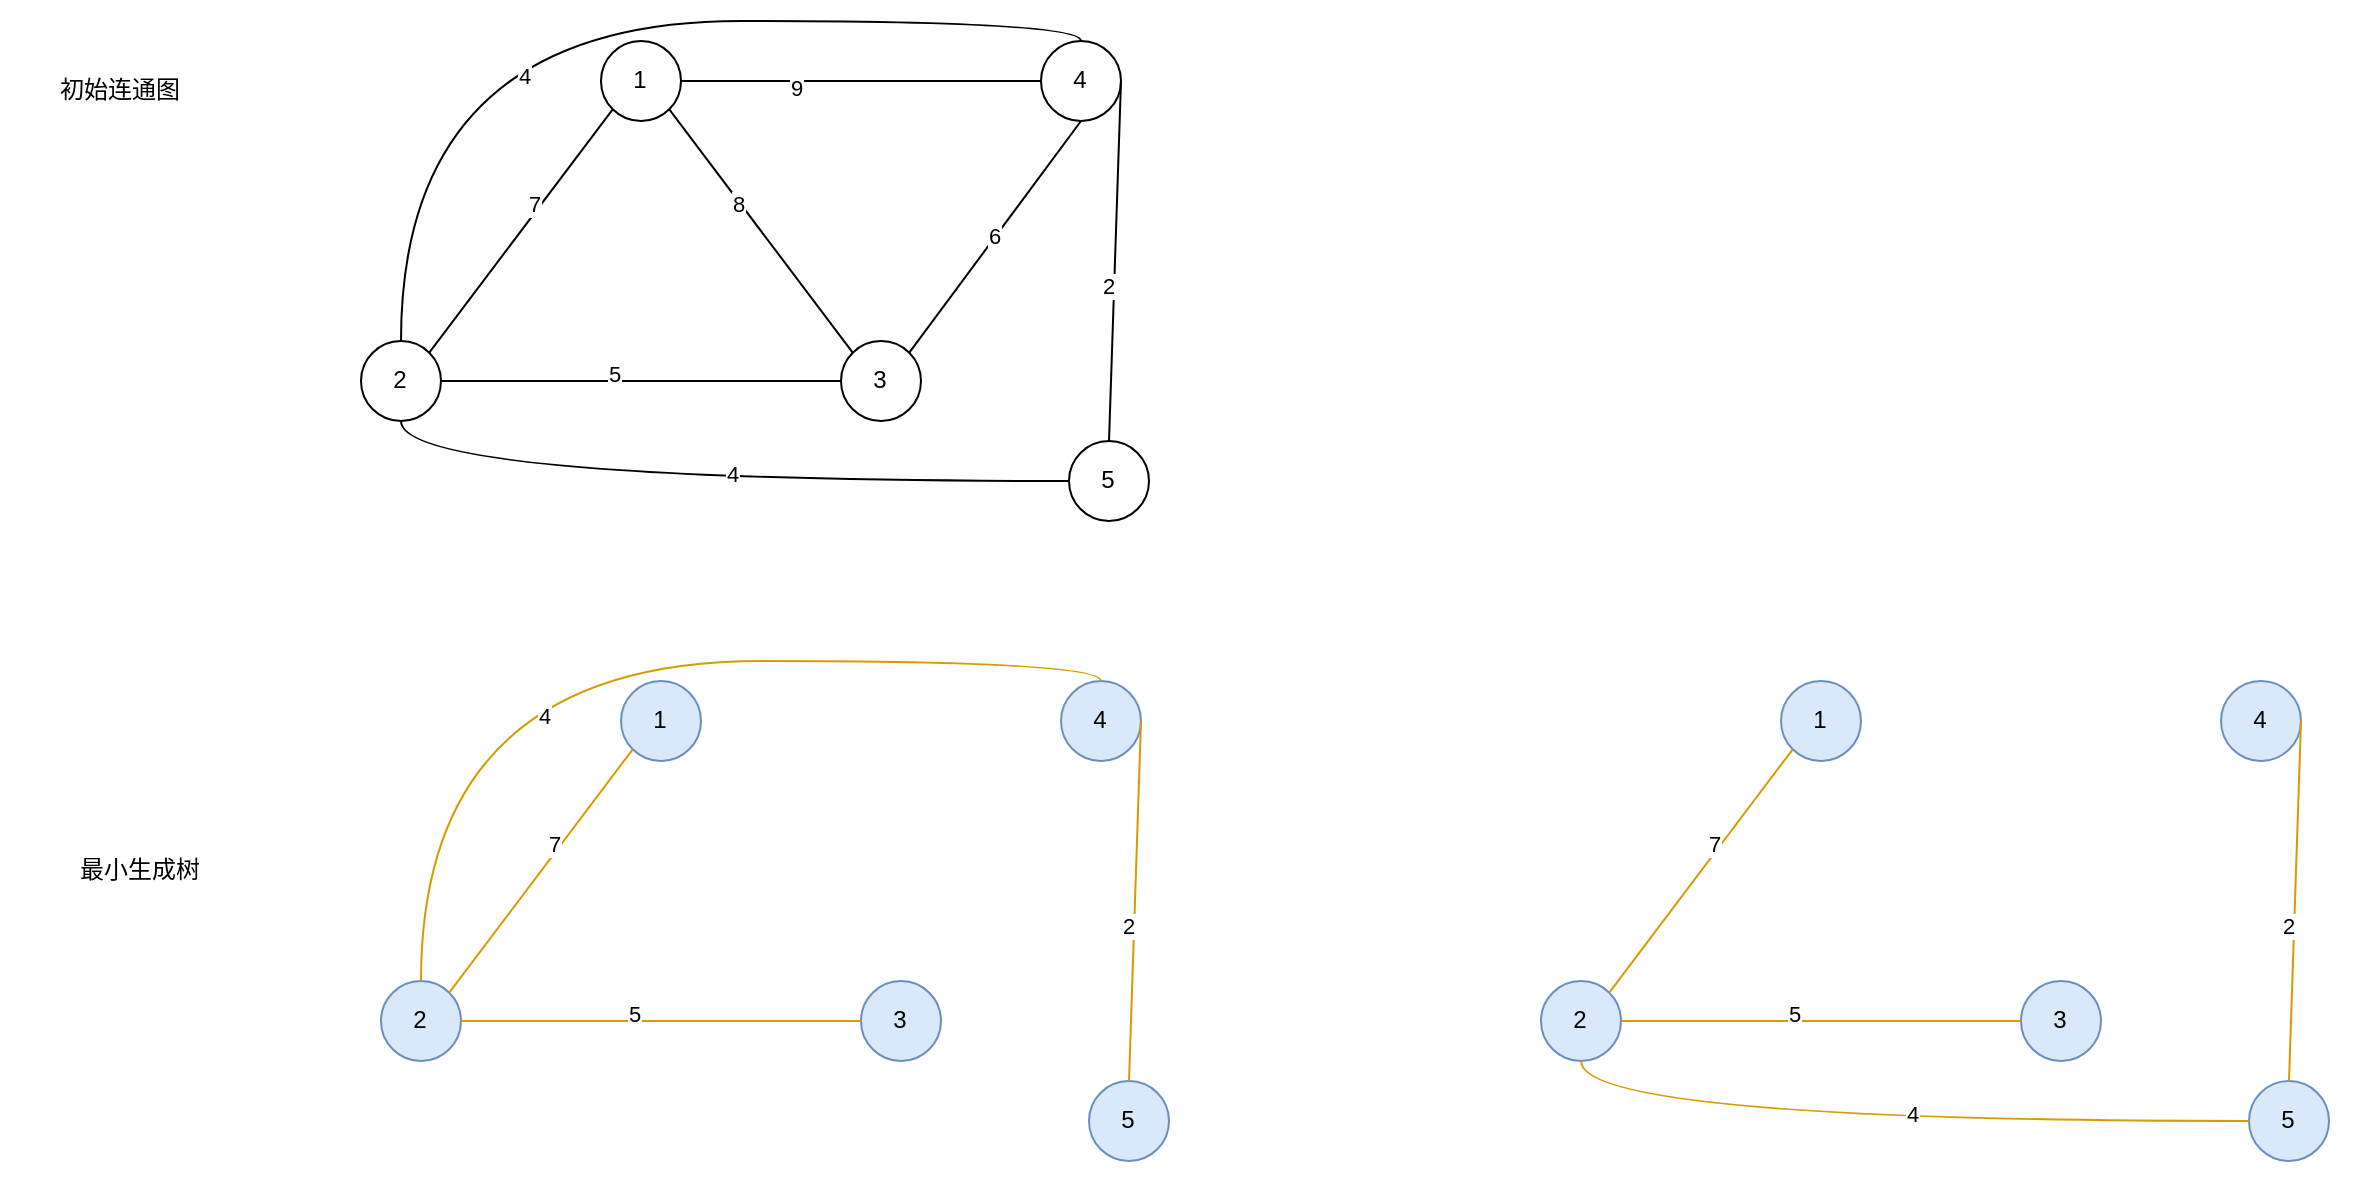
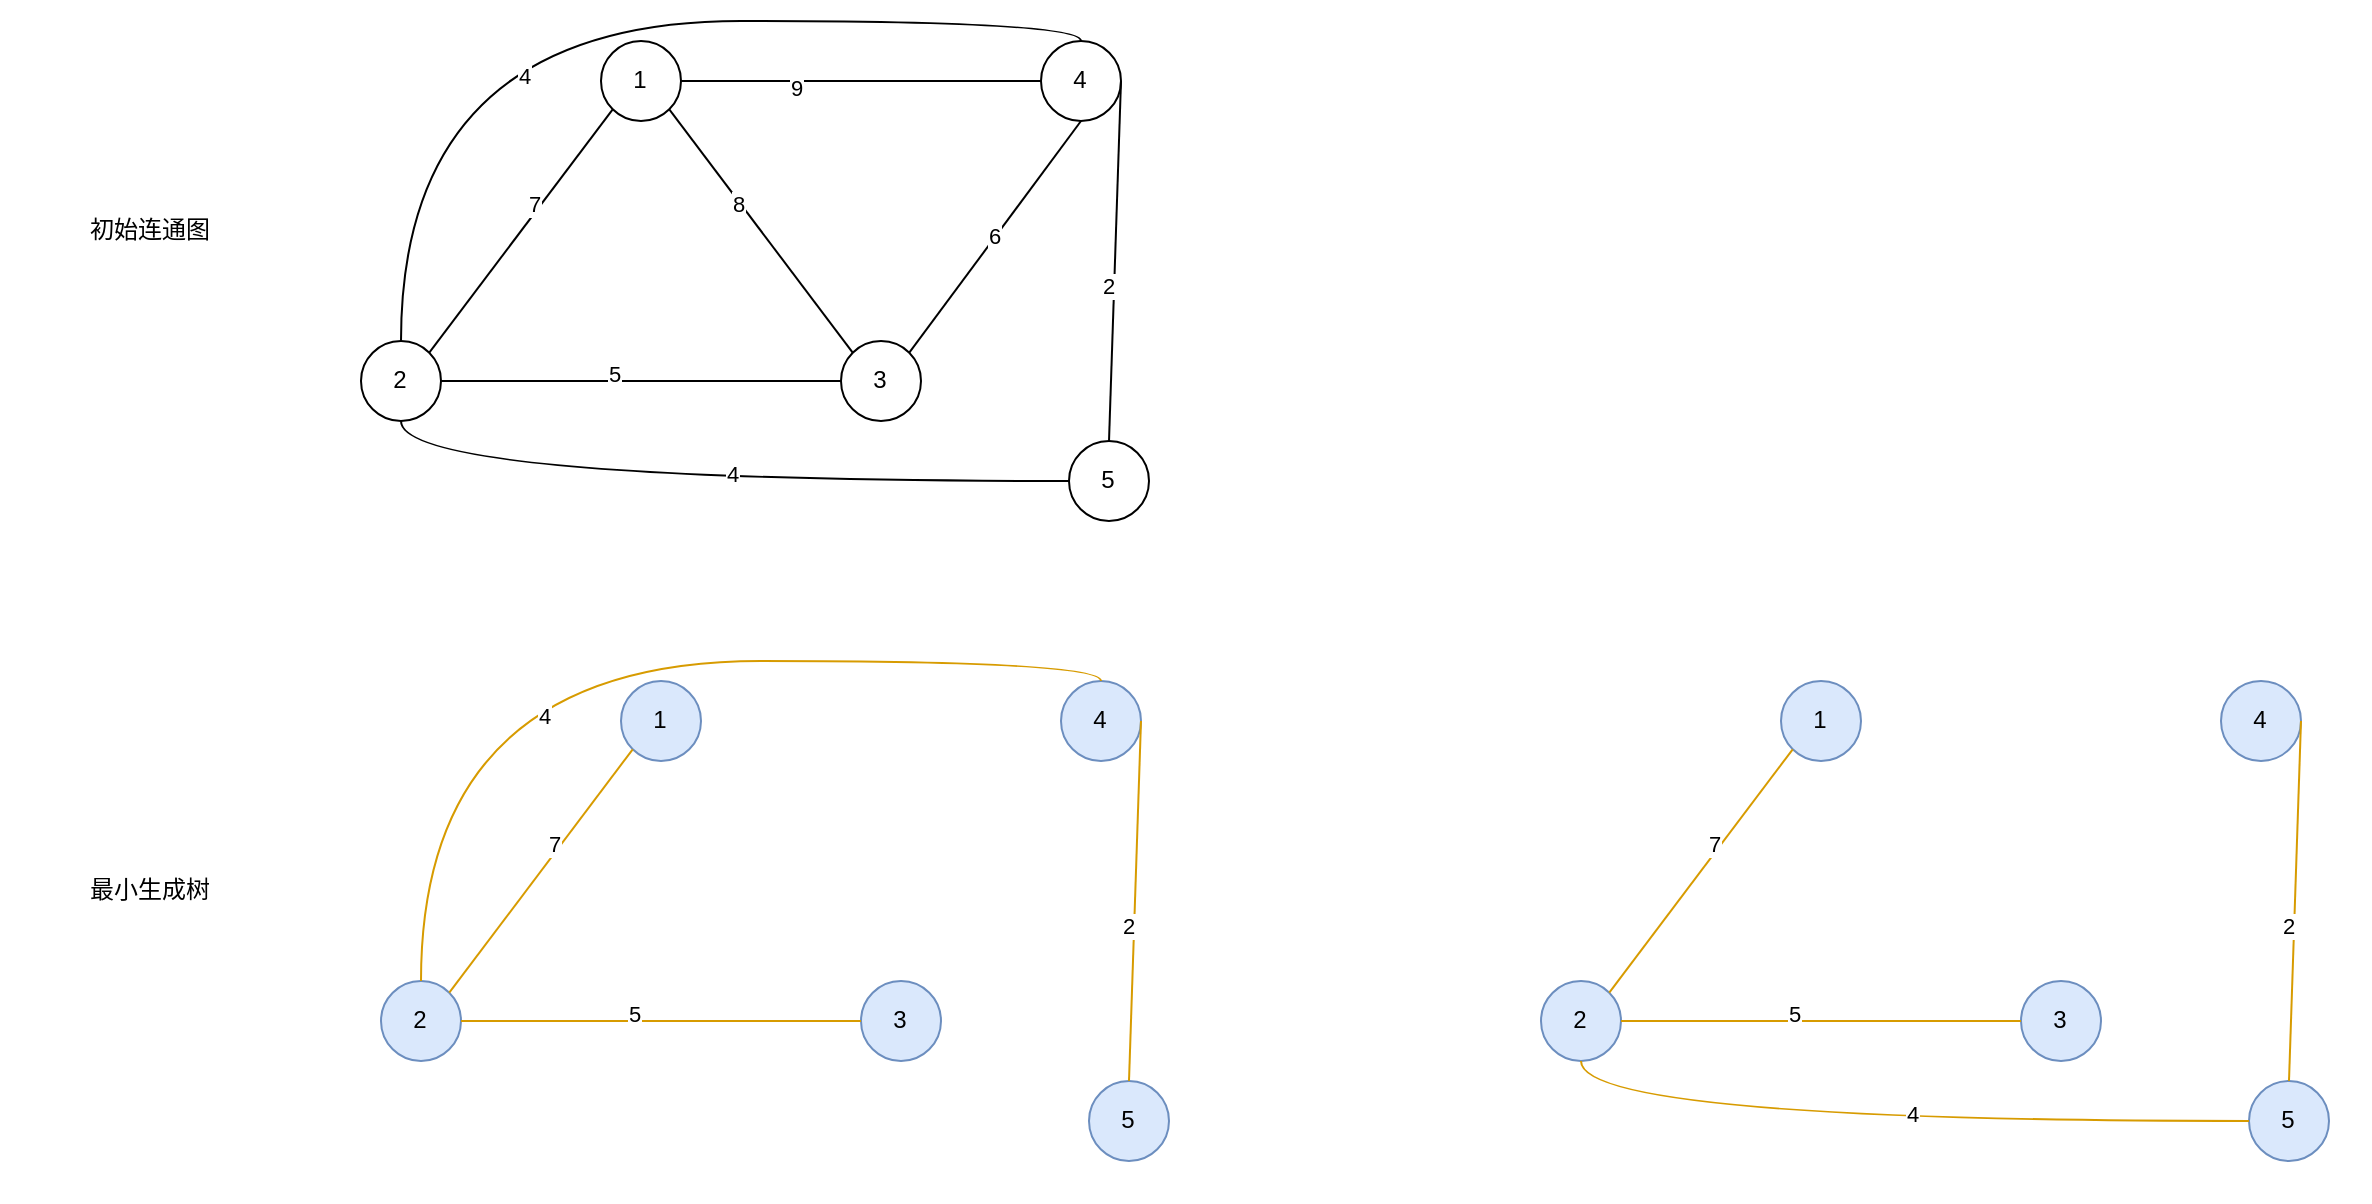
  <mxCell id="0" />
  <mxCell id="1" parent="0" />
  <mxCell id="2" style="rounded=0;orthogonalLoop=1;jettySize=auto;html=1;exitX=1;exitY=0.5;exitDx=0;exitDy=0;entryX=0;entryY=0.5;entryDx=0;entryDy=0;strokeColor=none;" edge="1" parent="1" source="3" target="4"><mxGeometry relative="1" as="geometry" /></mxCell>
  <mxCell id="3" value="1" style="ellipse;whiteSpace=wrap;html=1;aspect=fixed;" vertex="1" parent="1"><mxGeometry x="300" y="20" width="40" height="40" as="geometry" /></mxCell>
  <mxCell id="4" value="4" style="ellipse;whiteSpace=wrap;html=1;aspect=fixed;" vertex="1" parent="1"><mxGeometry x="520" y="20" width="40" height="40" as="geometry" /></mxCell>
  <mxCell id="5" value="2" style="ellipse;whiteSpace=wrap;html=1;aspect=fixed;" vertex="1" parent="1"><mxGeometry x="180" y="170" width="40" height="40" as="geometry" /></mxCell>
  <mxCell id="6" value="3" style="ellipse;whiteSpace=wrap;html=1;aspect=fixed;" vertex="1" parent="1"><mxGeometry x="420" y="170" width="40" height="40" as="geometry" /></mxCell>
  <mxCell id="7" value="5" style="ellipse;whiteSpace=wrap;html=1;aspect=fixed;" vertex="1" parent="1"><mxGeometry x="534" y="220" width="40" height="40" as="geometry" /></mxCell>
  <mxCell id="8" value="" style="endArrow=none;html=1;rounded=0;exitX=1;exitY=0.5;exitDx=0;exitDy=0;entryX=0;entryY=0.5;entryDx=0;entryDy=0;" edge="1" parent="1" source="3" target="4"><mxGeometry width="50" height="50" relative="1" as="geometry"><mxPoint x="380" y="90" as="sourcePoint" /><mxPoint x="430" y="40" as="targetPoint" /></mxGeometry></mxCell>
  <mxCell id="9" value="9" style="edgeLabel;html=1;align=center;verticalAlign=middle;resizable=0;points=[];" vertex="1" connectable="0" parent="8"><mxGeometry x="-0.367" y="-3" relative="1" as="geometry"><mxPoint as="offset" /></mxGeometry></mxCell>
  <mxCell id="10" value="" style="endArrow=none;html=1;rounded=0;exitX=1;exitY=0.5;exitDx=0;exitDy=0;entryX=0;entryY=0.5;entryDx=0;entryDy=0;" edge="1" parent="1" source="5" target="6"><mxGeometry width="50" height="50" relative="1" as="geometry"><mxPoint x="350" y="50" as="sourcePoint" /><mxPoint x="530" y="50" as="targetPoint" /></mxGeometry></mxCell>
  <mxCell id="11" value="5" style="edgeLabel;html=1;align=center;verticalAlign=middle;resizable=0;points=[];" vertex="1" connectable="0" parent="10"><mxGeometry x="-0.14" y="4" relative="1" as="geometry"><mxPoint as="offset" /></mxGeometry></mxCell>
  <mxCell id="12" value="" style="endArrow=none;html=1;rounded=0;exitX=0;exitY=1;exitDx=0;exitDy=0;entryX=1;entryY=0;entryDx=0;entryDy=0;" edge="1" parent="1" source="3" target="5"><mxGeometry width="50" height="50" relative="1" as="geometry"><mxPoint x="230" y="200" as="sourcePoint" /><mxPoint x="430" y="200" as="targetPoint" /></mxGeometry></mxCell>
  <mxCell id="13" value="7" style="edgeLabel;html=1;align=center;verticalAlign=middle;resizable=0;points=[];" vertex="1" connectable="0" parent="12"><mxGeometry x="-0.184" y="-3" relative="1" as="geometry"><mxPoint as="offset" /></mxGeometry></mxCell>
  <mxCell id="14" value="" style="endArrow=none;html=1;rounded=0;exitX=0.5;exitY=1;exitDx=0;exitDy=0;entryX=1;entryY=0;entryDx=0;entryDy=0;" edge="1" parent="1" source="4" target="6"><mxGeometry width="50" height="50" relative="1" as="geometry"><mxPoint x="240" y="210" as="sourcePoint" /><mxPoint x="440" y="210" as="targetPoint" /></mxGeometry></mxCell>
  <mxCell id="15" value="6" style="edgeLabel;html=1;align=center;verticalAlign=middle;resizable=0;points=[];" vertex="1" connectable="0" parent="14"><mxGeometry x="-0.01" y="-1" relative="1" as="geometry"><mxPoint y="1" as="offset" /></mxGeometry></mxCell>
  <mxCell id="16" value="" style="endArrow=none;html=1;rounded=0;exitX=0.5;exitY=0;exitDx=0;exitDy=0;entryX=0.5;entryY=0;entryDx=0;entryDy=0;edgeStyle=orthogonalEdgeStyle;curved=1;" edge="1" parent="1" source="5" target="4"><mxGeometry width="50" height="50" relative="1" as="geometry"><mxPoint x="230" y="200" as="sourcePoint" /><mxPoint x="430" y="200" as="targetPoint" /></mxGeometry></mxCell>
  <mxCell id="17" value="4" style="edgeLabel;html=1;align=center;verticalAlign=middle;resizable=0;points=[];" vertex="1" connectable="0" parent="16"><mxGeometry x="-0.133" y="-27" relative="1" as="geometry"><mxPoint as="offset" /></mxGeometry></mxCell>
  <mxCell id="18" value="" style="endArrow=none;html=1;rounded=0;exitX=0.5;exitY=1;exitDx=0;exitDy=0;entryX=0;entryY=0.5;entryDx=0;entryDy=0;edgeStyle=orthogonalEdgeStyle;curved=1;" edge="1" parent="1" source="5" target="7"><mxGeometry width="50" height="50" relative="1" as="geometry"><mxPoint x="210" y="180" as="sourcePoint" /><mxPoint x="550" y="30" as="targetPoint" /></mxGeometry></mxCell>
  <mxCell id="19" value="4" style="edgeLabel;html=1;align=center;verticalAlign=middle;resizable=0;points=[];" vertex="1" connectable="0" parent="18"><mxGeometry x="0.071" y="4" relative="1" as="geometry"><mxPoint as="offset" /></mxGeometry></mxCell>
  <mxCell id="20" value="" style="endArrow=none;html=1;rounded=0;entryX=1;entryY=0.5;entryDx=0;entryDy=0;exitX=0.5;exitY=0;exitDx=0;exitDy=0;" edge="1" parent="1" source="7" target="4"><mxGeometry width="50" height="50" relative="1" as="geometry"><mxPoint x="640" y="190" as="sourcePoint" /><mxPoint x="690" y="140" as="targetPoint" /></mxGeometry></mxCell>
  <mxCell id="21" value="2" style="edgeLabel;html=1;align=center;verticalAlign=middle;resizable=0;points=[];" vertex="1" connectable="0" parent="20"><mxGeometry x="-0.145" y="3" relative="1" as="geometry"><mxPoint as="offset" /></mxGeometry></mxCell>
  <mxCell id="22" value="" style="endArrow=none;html=1;rounded=0;exitX=1;exitY=1;exitDx=0;exitDy=0;entryX=0;entryY=0;entryDx=0;entryDy=0;" edge="1" parent="1" source="3" target="6"><mxGeometry width="50" height="50" relative="1" as="geometry"><mxPoint x="230" y="200" as="sourcePoint" /><mxPoint x="430" y="200" as="targetPoint" /></mxGeometry></mxCell>
  <mxCell id="23" value="8" style="edgeLabel;html=1;align=center;verticalAlign=middle;resizable=0;points=[];" vertex="1" connectable="0" parent="22"><mxGeometry x="-0.241" y="-1" relative="1" as="geometry"><mxPoint as="offset" /></mxGeometry></mxCell>
  <mxCell id="24" style="rounded=0;orthogonalLoop=1;jettySize=auto;html=1;exitX=1;exitY=0.5;exitDx=0;exitDy=0;entryX=0;entryY=0.5;entryDx=0;entryDy=0;strokeColor=none;" edge="1" parent="1" source="25" target="26"><mxGeometry relative="1" as="geometry" /></mxCell>
  <mxCell id="25" value="1" style="ellipse;whiteSpace=wrap;html=1;aspect=fixed;fillColor=#dae8fc;strokeColor=#6c8ebf;" vertex="1" parent="1"><mxGeometry x="310" y="340" width="40" height="40" as="geometry" /></mxCell>
  <mxCell id="26" value="4" style="ellipse;whiteSpace=wrap;html=1;aspect=fixed;fillColor=#dae8fc;strokeColor=#6c8ebf;" vertex="1" parent="1"><mxGeometry x="530" y="340" width="40" height="40" as="geometry" /></mxCell>
  <mxCell id="27" value="2" style="ellipse;whiteSpace=wrap;html=1;aspect=fixed;fillColor=#dae8fc;strokeColor=#6c8ebf;" vertex="1" parent="1"><mxGeometry x="190" y="490" width="40" height="40" as="geometry" /></mxCell>
  <mxCell id="28" value="3" style="ellipse;whiteSpace=wrap;html=1;aspect=fixed;fillColor=#dae8fc;strokeColor=#6c8ebf;" vertex="1" parent="1"><mxGeometry x="430" y="490" width="40" height="40" as="geometry" /></mxCell>
  <mxCell id="29" value="5" style="ellipse;whiteSpace=wrap;html=1;aspect=fixed;fillColor=#dae8fc;strokeColor=#6c8ebf;" vertex="1" parent="1"><mxGeometry x="544" y="540" width="40" height="40" as="geometry" /></mxCell>
  <mxCell id="30" value="" style="endArrow=none;html=1;rounded=0;exitX=1;exitY=0.5;exitDx=0;exitDy=0;entryX=0;entryY=0.5;entryDx=0;entryDy=0;fillColor=#ffe6cc;strokeColor=#d79b00;" edge="1" parent="1" source="27" target="28"><mxGeometry width="50" height="50" relative="1" as="geometry"><mxPoint x="360" y="370" as="sourcePoint" /><mxPoint x="540" y="370" as="targetPoint" /></mxGeometry></mxCell>
  <mxCell id="31" value="5" style="edgeLabel;html=1;align=center;verticalAlign=middle;resizable=0;points=[];" vertex="1" connectable="0" parent="30"><mxGeometry x="-0.14" y="4" relative="1" as="geometry"><mxPoint as="offset" /></mxGeometry></mxCell>
  <mxCell id="32" value="" style="endArrow=none;html=1;rounded=0;exitX=0;exitY=1;exitDx=0;exitDy=0;entryX=1;entryY=0;entryDx=0;entryDy=0;fillColor=#ffe6cc;strokeColor=#d79b00;" edge="1" parent="1" source="25" target="27"><mxGeometry width="50" height="50" relative="1" as="geometry"><mxPoint x="240" y="520" as="sourcePoint" /><mxPoint x="440" y="520" as="targetPoint" /></mxGeometry></mxCell>
  <mxCell id="33" value="7" style="edgeLabel;html=1;align=center;verticalAlign=middle;resizable=0;points=[];" vertex="1" connectable="0" parent="32"><mxGeometry x="-0.184" y="-3" relative="1" as="geometry"><mxPoint as="offset" /></mxGeometry></mxCell>
  <mxCell id="34" value="" style="endArrow=none;html=1;rounded=0;exitX=0.5;exitY=0;exitDx=0;exitDy=0;entryX=0.5;entryY=0;entryDx=0;entryDy=0;edgeStyle=orthogonalEdgeStyle;curved=1;fillColor=#ffe6cc;strokeColor=#d79b00;" edge="1" parent="1" source="27" target="26"><mxGeometry width="50" height="50" relative="1" as="geometry"><mxPoint x="240" y="520" as="sourcePoint" /><mxPoint x="440" y="520" as="targetPoint" /></mxGeometry></mxCell>
  <mxCell id="35" value="4" style="edgeLabel;html=1;align=center;verticalAlign=middle;resizable=0;points=[];" vertex="1" connectable="0" parent="34"><mxGeometry x="-0.133" y="-27" relative="1" as="geometry"><mxPoint as="offset" /></mxGeometry></mxCell>
  <mxCell id="36" value="" style="endArrow=none;html=1;rounded=0;entryX=1;entryY=0.5;entryDx=0;entryDy=0;exitX=0.5;exitY=0;exitDx=0;exitDy=0;fillColor=#ffe6cc;strokeColor=#d79b00;" edge="1" parent="1" source="29" target="26"><mxGeometry width="50" height="50" relative="1" as="geometry"><mxPoint x="650" y="510" as="sourcePoint" /><mxPoint x="700" y="460" as="targetPoint" /></mxGeometry></mxCell>
  <mxCell id="37" value="2" style="edgeLabel;html=1;align=center;verticalAlign=middle;resizable=0;points=[];" vertex="1" connectable="0" parent="36"><mxGeometry x="-0.145" y="3" relative="1" as="geometry"><mxPoint as="offset" /></mxGeometry></mxCell>
- <mxCell id="38" value="初始连通图" style="text;html=1;align=center;verticalAlign=middle;whiteSpace=wrap;rounded=0;" vertex="1" parent="1"><mxGeometry x="5" y="30" width="110" height="30" as="geometry" /></mxCell>
- <mxCell id="39" value="最小生成树" style="text;html=1;align=center;verticalAlign=middle;whiteSpace=wrap;rounded=0;" vertex="1" parent="1"><mxGeometry x="15" y="420" width="110" height="30" as="geometry" /></mxCell>
+ <mxCell id="38" value="初始连通图" style="text;html=1;align=center;verticalAlign=middle;whiteSpace=wrap;rounded=0;" vertex="1" parent="1"><mxGeometry x="20" y="100" width="110" height="30" as="geometry" /></mxCell>
+ <mxCell id="39" value="最小生成树" style="text;html=1;align=center;verticalAlign=middle;whiteSpace=wrap;rounded=0;" vertex="1" parent="1"><mxGeometry x="20" y="430" width="110" height="30" as="geometry" /></mxCell>
  <mxCell id="40" style="rounded=0;orthogonalLoop=1;jettySize=auto;html=1;exitX=1;exitY=0.5;exitDx=0;exitDy=0;entryX=0;entryY=0.5;entryDx=0;entryDy=0;strokeColor=none;" edge="1" parent="1" source="41" target="42"><mxGeometry relative="1" as="geometry" /></mxCell>
  <mxCell id="41" value="1" style="ellipse;whiteSpace=wrap;html=1;aspect=fixed;fillColor=#dae8fc;strokeColor=#6c8ebf;" vertex="1" parent="1"><mxGeometry x="890" y="340" width="40" height="40" as="geometry" /></mxCell>
  <mxCell id="42" value="4" style="ellipse;whiteSpace=wrap;html=1;aspect=fixed;fillColor=#dae8fc;strokeColor=#6c8ebf;" vertex="1" parent="1"><mxGeometry x="1110" y="340" width="40" height="40" as="geometry" /></mxCell>
  <mxCell id="43" value="2" style="ellipse;whiteSpace=wrap;html=1;aspect=fixed;fillColor=#dae8fc;strokeColor=#6c8ebf;" vertex="1" parent="1"><mxGeometry x="770" y="490" width="40" height="40" as="geometry" /></mxCell>
  <mxCell id="44" value="3" style="ellipse;whiteSpace=wrap;html=1;aspect=fixed;fillColor=#dae8fc;strokeColor=#6c8ebf;" vertex="1" parent="1"><mxGeometry x="1010" y="490" width="40" height="40" as="geometry" /></mxCell>
  <mxCell id="45" value="5" style="ellipse;whiteSpace=wrap;html=1;aspect=fixed;fillColor=#dae8fc;strokeColor=#6c8ebf;" vertex="1" parent="1"><mxGeometry x="1124" y="540" width="40" height="40" as="geometry" /></mxCell>
  <mxCell id="46" value="" style="endArrow=none;html=1;rounded=0;exitX=1;exitY=0.5;exitDx=0;exitDy=0;entryX=0;entryY=0.5;entryDx=0;entryDy=0;fillColor=#ffe6cc;strokeColor=#d79b00;" edge="1" parent="1" source="43" target="44"><mxGeometry width="50" height="50" relative="1" as="geometry"><mxPoint x="940" y="370" as="sourcePoint" /><mxPoint x="1120" y="370" as="targetPoint" /></mxGeometry></mxCell>
  <mxCell id="47" value="5" style="edgeLabel;html=1;align=center;verticalAlign=middle;resizable=0;points=[];" vertex="1" connectable="0" parent="46"><mxGeometry x="-0.14" y="4" relative="1" as="geometry"><mxPoint as="offset" /></mxGeometry></mxCell>
  <mxCell id="48" value="" style="endArrow=none;html=1;rounded=0;exitX=0;exitY=1;exitDx=0;exitDy=0;entryX=1;entryY=0;entryDx=0;entryDy=0;fillColor=#ffe6cc;strokeColor=#d79b00;" edge="1" parent="1" source="41" target="43"><mxGeometry width="50" height="50" relative="1" as="geometry"><mxPoint x="820" y="520" as="sourcePoint" /><mxPoint x="1020" y="520" as="targetPoint" /></mxGeometry></mxCell>
  <mxCell id="49" value="7" style="edgeLabel;html=1;align=center;verticalAlign=middle;resizable=0;points=[];" vertex="1" connectable="0" parent="48"><mxGeometry x="-0.184" y="-3" relative="1" as="geometry"><mxPoint as="offset" /></mxGeometry></mxCell>
  <mxCell id="50" value="" style="endArrow=none;html=1;rounded=0;exitX=0.5;exitY=1;exitDx=0;exitDy=0;entryX=0;entryY=0.5;entryDx=0;entryDy=0;edgeStyle=orthogonalEdgeStyle;curved=1;fillColor=#ffe6cc;strokeColor=#d79b00;" edge="1" parent="1" source="43" target="45"><mxGeometry width="50" height="50" relative="1" as="geometry"><mxPoint x="800" y="500" as="sourcePoint" /><mxPoint x="1140" y="350" as="targetPoint" /></mxGeometry></mxCell>
  <mxCell id="51" value="4" style="edgeLabel;html=1;align=center;verticalAlign=middle;resizable=0;points=[];" vertex="1" connectable="0" parent="50"><mxGeometry x="0.071" y="4" relative="1" as="geometry"><mxPoint as="offset" /></mxGeometry></mxCell>
  <mxCell id="52" value="" style="endArrow=none;html=1;rounded=0;entryX=1;entryY=0.5;entryDx=0;entryDy=0;exitX=0.5;exitY=0;exitDx=0;exitDy=0;fillColor=#ffe6cc;strokeColor=#d79b00;" edge="1" parent="1" source="45" target="42"><mxGeometry width="50" height="50" relative="1" as="geometry"><mxPoint x="1230" y="510" as="sourcePoint" /><mxPoint x="1280" y="460" as="targetPoint" /></mxGeometry></mxCell>
  <mxCell id="53" value="2" style="edgeLabel;html=1;align=center;verticalAlign=middle;resizable=0;points=[];" vertex="1" connectable="0" parent="52"><mxGeometry x="-0.145" y="3" relative="1" as="geometry"><mxPoint as="offset" /></mxGeometry></mxCell>
